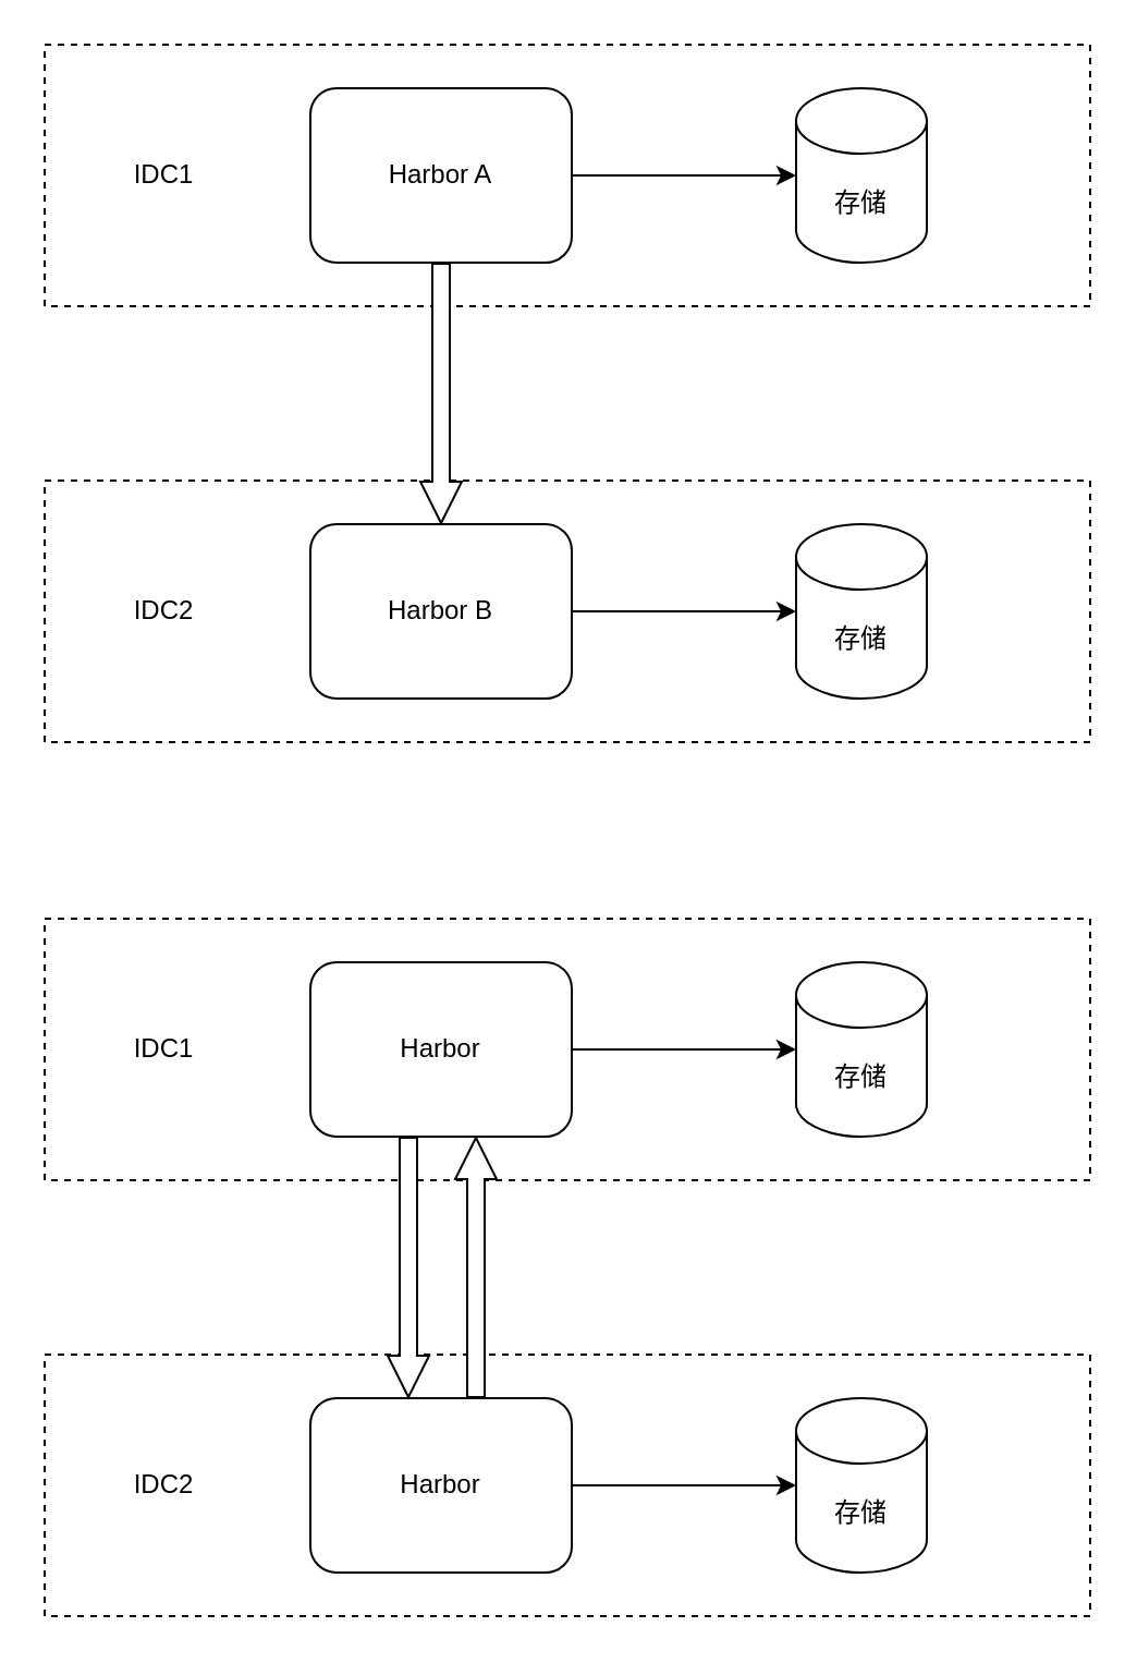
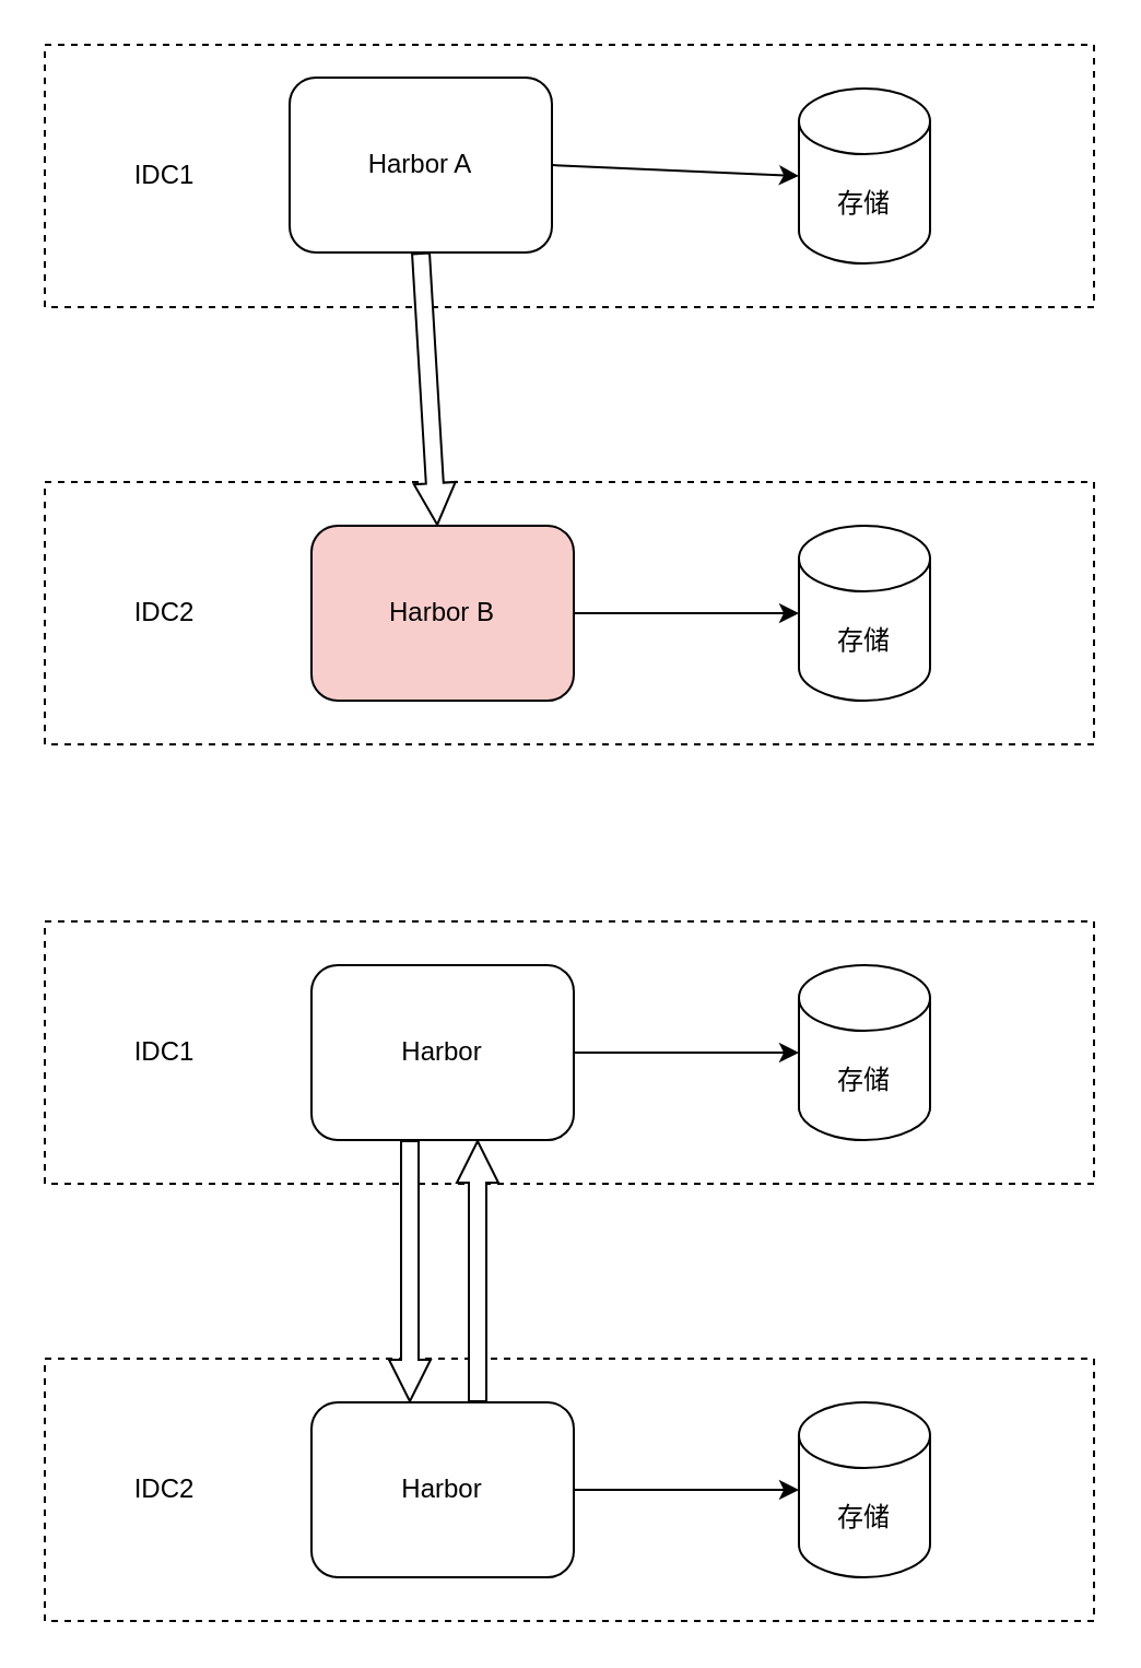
  <mxCell id="0" />
  <mxCell id="1" parent="0" />
  <mxCell id="2" value="" style="rounded=0;whiteSpace=wrap;html=1;dashed=1;" vertex="1" parent="1"><mxGeometry x="20" y="20" width="480" height="120" as="geometry" /></mxCell>
- <mxCell id="3" value="Harbor A" style="rounded=1;whiteSpace=wrap;html=1;" vertex="1" parent="1"><mxGeometry x="142" y="40" width="120" height="80" as="geometry" /></mxCell>
+ <mxCell id="3" value="Harbor A" style="rounded=1;whiteSpace=wrap;html=1;" vertex="1" parent="1"><mxGeometry x="132" y="35" width="120" height="80" as="geometry" /></mxCell>
  <mxCell id="4" value="存储" style="shape=cylinder3;whiteSpace=wrap;html=1;boundedLbl=1;backgroundOutline=1;size=15;" vertex="1" parent="1"><mxGeometry x="365" y="40" width="60" height="80" as="geometry" /></mxCell>
  <mxCell id="5" value="" style="endArrow=classic;html=1;rounded=0;exitX=1;exitY=0.5;exitDx=0;exitDy=0;entryX=0;entryY=0.5;entryDx=0;entryDy=0;entryPerimeter=0;" edge="1" parent="1" source="3" target="4"><mxGeometry width="50" height="50" relative="1" as="geometry"><mxPoint x="182" y="260" as="sourcePoint" /><mxPoint x="232" y="210" as="targetPoint" /></mxGeometry></mxCell>
  <mxCell id="6" value="IDC1" style="text;html=1;strokeColor=none;fillColor=none;align=center;verticalAlign=middle;whiteSpace=wrap;rounded=0;dashed=1;" vertex="1" parent="1"><mxGeometry x="45" y="65" width="60" height="30" as="geometry" /></mxCell>
  <mxCell id="7" value="" style="rounded=0;whiteSpace=wrap;html=1;dashed=1;" vertex="1" parent="1"><mxGeometry x="20" y="220" width="480" height="120" as="geometry" /></mxCell>
- <mxCell id="8" value="Harbor B" style="rounded=1;whiteSpace=wrap;html=1;" vertex="1" parent="1"><mxGeometry x="142" y="240" width="120" height="80" as="geometry" /></mxCell>
+ <mxCell id="8" value="Harbor B" style="rounded=1;whiteSpace=wrap;html=1;fillColor=#f8cecc;" vertex="1" parent="1"><mxGeometry x="142" y="240" width="120" height="80" as="geometry" /></mxCell>
  <mxCell id="9" value="存储" style="shape=cylinder3;whiteSpace=wrap;html=1;boundedLbl=1;backgroundOutline=1;size=15;" vertex="1" parent="1"><mxGeometry x="365" y="240" width="60" height="80" as="geometry" /></mxCell>
  <mxCell id="10" value="" style="endArrow=classic;html=1;rounded=0;exitX=1;exitY=0.5;exitDx=0;exitDy=0;entryX=0;entryY=0.5;entryDx=0;entryDy=0;entryPerimeter=0;" edge="1" parent="1" source="8" target="9"><mxGeometry width="50" height="50" relative="1" as="geometry"><mxPoint x="182" y="460" as="sourcePoint" /><mxPoint x="232" y="410" as="targetPoint" /></mxGeometry></mxCell>
  <mxCell id="11" value="IDC2" style="text;html=1;strokeColor=none;fillColor=none;align=center;verticalAlign=middle;whiteSpace=wrap;rounded=0;dashed=1;" vertex="1" parent="1"><mxGeometry x="45" y="265" width="60" height="30" as="geometry" /></mxCell>
  <mxCell id="12" value="" style="endArrow=classic;html=1;rounded=0;exitX=0.5;exitY=1;exitDx=0;exitDy=0;shape=flexArrow;fillColor=default;shadow=0;sketch=0;width=8;endWidth=10;endSize=6;" edge="1" parent="1" source="3" target="8"><mxGeometry width="50" height="50" relative="1" as="geometry"><mxPoint x="160" y="260" as="sourcePoint" /><mxPoint x="210" y="210" as="targetPoint" /></mxGeometry></mxCell>
  <mxCell id="13" value="" style="rounded=0;whiteSpace=wrap;html=1;dashed=1;" vertex="1" parent="1"><mxGeometry x="20" y="421" width="480" height="120" as="geometry" /></mxCell>
  <mxCell id="14" value="Harbor" style="rounded=1;whiteSpace=wrap;html=1;" vertex="1" parent="1"><mxGeometry x="142" y="441" width="120" height="80" as="geometry" /></mxCell>
  <mxCell id="15" value="存储" style="shape=cylinder3;whiteSpace=wrap;html=1;boundedLbl=1;backgroundOutline=1;size=15;" vertex="1" parent="1"><mxGeometry x="365" y="441" width="60" height="80" as="geometry" /></mxCell>
  <mxCell id="16" value="" style="endArrow=classic;html=1;rounded=0;exitX=1;exitY=0.5;exitDx=0;exitDy=0;entryX=0;entryY=0.5;entryDx=0;entryDy=0;entryPerimeter=0;" edge="1" parent="1" source="14" target="15"><mxGeometry width="50" height="50" relative="1" as="geometry"><mxPoint x="182" y="661" as="sourcePoint" /><mxPoint x="232" y="611" as="targetPoint" /></mxGeometry></mxCell>
  <mxCell id="17" value="IDC1" style="text;html=1;strokeColor=none;fillColor=none;align=center;verticalAlign=middle;whiteSpace=wrap;rounded=0;dashed=1;" vertex="1" parent="1"><mxGeometry x="45" y="466" width="60" height="30" as="geometry" /></mxCell>
  <mxCell id="18" value="" style="rounded=0;whiteSpace=wrap;html=1;dashed=1;" vertex="1" parent="1"><mxGeometry x="20" y="621" width="480" height="120" as="geometry" /></mxCell>
  <mxCell id="19" value="Harbor" style="rounded=1;whiteSpace=wrap;html=1;" vertex="1" parent="1"><mxGeometry x="142" y="641" width="120" height="80" as="geometry" /></mxCell>
  <mxCell id="20" value="存储" style="shape=cylinder3;whiteSpace=wrap;html=1;boundedLbl=1;backgroundOutline=1;size=15;" vertex="1" parent="1"><mxGeometry x="365" y="641" width="60" height="80" as="geometry" /></mxCell>
  <mxCell id="21" value="" style="endArrow=classic;html=1;rounded=0;exitX=1;exitY=0.5;exitDx=0;exitDy=0;entryX=0;entryY=0.5;entryDx=0;entryDy=0;entryPerimeter=0;" edge="1" parent="1" source="19" target="20"><mxGeometry width="50" height="50" relative="1" as="geometry"><mxPoint x="182" y="861" as="sourcePoint" /><mxPoint x="232" y="811" as="targetPoint" /></mxGeometry></mxCell>
  <mxCell id="22" value="IDC2" style="text;html=1;strokeColor=none;fillColor=none;align=center;verticalAlign=middle;whiteSpace=wrap;rounded=0;dashed=1;" vertex="1" parent="1"><mxGeometry x="45" y="666" width="60" height="30" as="geometry" /></mxCell>
  <mxCell id="23" value="" style="endArrow=classic;html=1;rounded=0;shape=flexArrow;fillColor=default;shadow=0;sketch=0;width=8;endWidth=10;endSize=6;entryX=0.25;entryY=0;entryDx=0;entryDy=0;exitX=0.25;exitY=1;exitDx=0;exitDy=0;" edge="1" parent="1"><mxGeometry width="50" height="50" relative="1" as="geometry"><mxPoint x="187" y="521" as="sourcePoint" /><mxPoint x="187" y="641" as="targetPoint" /></mxGeometry></mxCell>
  <mxCell id="24" value="" style="endArrow=classic;html=1;rounded=0;exitX=0.75;exitY=0;exitDx=0;exitDy=0;shape=flexArrow;fillColor=default;shadow=0;sketch=0;width=8;endWidth=10;endSize=6;entryX=0.75;entryY=1;entryDx=0;entryDy=0;" edge="1" parent="1"><mxGeometry width="50" height="50" relative="1" as="geometry"><mxPoint x="218" y="641" as="sourcePoint" /><mxPoint x="218" y="521" as="targetPoint" /></mxGeometry></mxCell>
